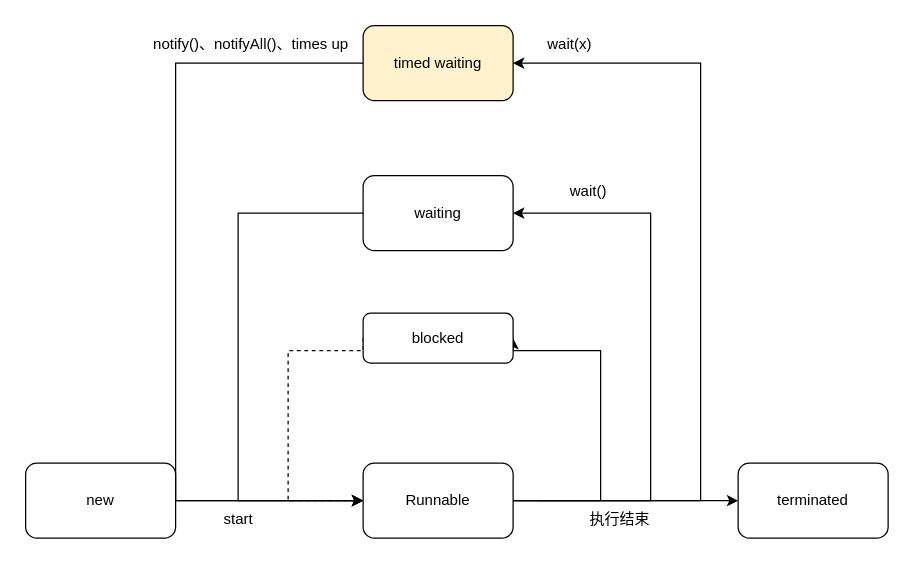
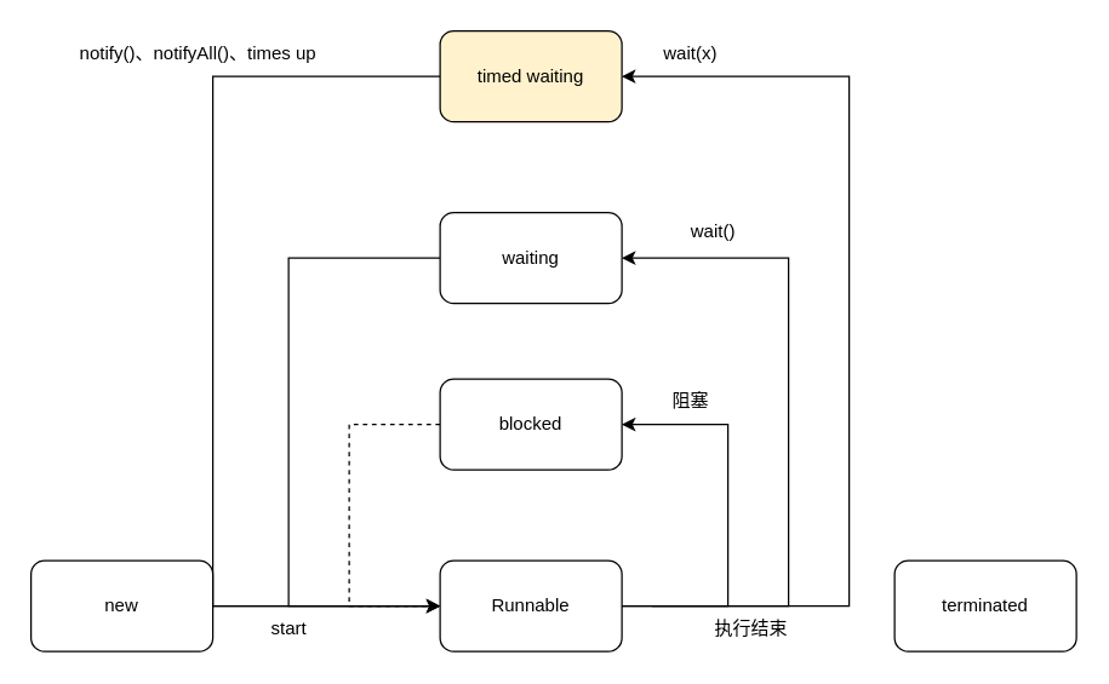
  <mxCell id="0" />
  <mxCell id="1" parent="0" />
  <mxCell id="2" style="edgeStyle=orthogonalEdgeStyle;rounded=0;orthogonalLoop=1;jettySize=auto;html=1;" edge="1" parent="1" source="3" target="8"><mxGeometry relative="1" as="geometry" /></mxCell>
  <mxCell id="3" value="new" style="rounded=1;whiteSpace=wrap;html=1;" vertex="1" parent="1"><mxGeometry x="20" y="370" width="120" height="60" as="geometry" /></mxCell>
- <mxCell id="4" style="edgeStyle=orthogonalEdgeStyle;rounded=0;orthogonalLoop=1;jettySize=auto;html=1;" edge="1" parent="1" source="8" target="9"><mxGeometry relative="1" as="geometry" /></mxCell>
  <mxCell id="5" style="edgeStyle=orthogonalEdgeStyle;rounded=0;orthogonalLoop=1;jettySize=auto;html=1;exitX=1;exitY=0.5;exitDx=0;exitDy=0;entryX=1;entryY=0.5;entryDx=0;entryDy=0;" edge="1" parent="1" target="11"><mxGeometry relative="1" as="geometry"><mxPoint x="430" y="400" as="sourcePoint" /><mxPoint x="430" y="280" as="targetPoint" /><Array as="points"><mxPoint x="480" y="400" /><mxPoint x="480" y="280" /></Array></mxGeometry></mxCell>
  <mxCell id="6" style="edgeStyle=orthogonalEdgeStyle;rounded=0;orthogonalLoop=1;jettySize=auto;html=1;exitX=1;exitY=0.5;exitDx=0;exitDy=0;entryX=1;entryY=0.5;entryDx=0;entryDy=0;" edge="1" parent="1" source="8" target="13"><mxGeometry relative="1" as="geometry"><Array as="points"><mxPoint x="520" y="400" /><mxPoint x="520" y="170" /></Array></mxGeometry></mxCell>
  <mxCell id="7" style="edgeStyle=orthogonalEdgeStyle;rounded=0;orthogonalLoop=1;jettySize=auto;html=1;exitX=1;exitY=0.5;exitDx=0;exitDy=0;entryX=1;entryY=0.5;entryDx=0;entryDy=0;" edge="1" parent="1" source="8" target="15"><mxGeometry relative="1" as="geometry"><Array as="points"><mxPoint x="560" y="400" /><mxPoint x="560" y="50" /></Array></mxGeometry></mxCell>
  <mxCell id="8" value="Runnable" style="rounded=1;whiteSpace=wrap;html=1;" vertex="1" parent="1"><mxGeometry x="290" y="370" width="120" height="60" as="geometry" /></mxCell>
  <mxCell id="9" value="terminated" style="rounded=1;whiteSpace=wrap;html=1;" vertex="1" parent="1"><mxGeometry x="590" y="370" width="120" height="60" as="geometry" /></mxCell>
  <mxCell id="10" style="edgeStyle=orthogonalEdgeStyle;rounded=0;orthogonalLoop=1;jettySize=auto;html=1;exitX=0;exitY=0.5;exitDx=0;exitDy=0;entryX=0;entryY=0.5;entryDx=0;entryDy=0;dashed=1;" edge="1" parent="1" source="11" target="8"><mxGeometry relative="1" as="geometry"><Array as="points"><mxPoint x="230" y="280" /><mxPoint x="230" y="400" /></Array></mxGeometry></mxCell>
- <mxCell id="11" value="blocked" style="rounded=1;whiteSpace=wrap;html=1;" vertex="1" parent="1"><mxGeometry x="290" y="250" width="120" height="40" as="geometry" /></mxCell>
+ <mxCell id="11" value="blocked" style="rounded=1;whiteSpace=wrap;html=1;" vertex="1" parent="1"><mxGeometry x="290" y="250" width="120" height="60" as="geometry" /></mxCell>
  <mxCell id="12" style="edgeStyle=orthogonalEdgeStyle;rounded=0;orthogonalLoop=1;jettySize=auto;html=1;exitX=0;exitY=0.5;exitDx=0;exitDy=0;entryX=0;entryY=0.5;entryDx=0;entryDy=0;" edge="1" parent="1" source="13" target="8"><mxGeometry relative="1" as="geometry"><Array as="points"><mxPoint x="190" y="170" /><mxPoint x="190" y="400" /></Array></mxGeometry></mxCell>
  <mxCell id="13" value="waiting" style="rounded=1;whiteSpace=wrap;html=1;" vertex="1" parent="1"><mxGeometry x="290" y="140" width="120" height="60" as="geometry" /></mxCell>
  <mxCell id="14" style="edgeStyle=orthogonalEdgeStyle;rounded=0;orthogonalLoop=1;jettySize=auto;html=1;exitX=0;exitY=0.5;exitDx=0;exitDy=0;entryX=0;entryY=0.5;entryDx=0;entryDy=0;" edge="1" parent="1" source="15" target="8"><mxGeometry relative="1" as="geometry"><Array as="points"><mxPoint x="140" y="50" /><mxPoint x="140" y="400" /></Array></mxGeometry></mxCell>
  <mxCell id="15" value="timed waiting" style="rounded=1;whiteSpace=wrap;html=1;fillColor=#fff2cc;" vertex="1" parent="1"><mxGeometry x="290" y="20" width="120" height="60" as="geometry" /></mxCell>
  <mxCell id="16" value="start" style="text;html=1;align=center;verticalAlign=middle;resizable=0;points=[];autosize=1;strokeColor=none;fillColor=none;" vertex="1" parent="1"><mxGeometry x="165" y="400" width="50" height="30" as="geometry" /></mxCell>
  <mxCell id="17" value="执行结束" style="text;html=1;align=center;verticalAlign=middle;resizable=0;points=[];autosize=1;strokeColor=none;fillColor=none;" vertex="1" parent="1"><mxGeometry x="460" y="400" width="70" height="30" as="geometry" /></mxCell>
+ <mxCell id="18" value="阻塞" style="text;html=1;align=center;verticalAlign=middle;resizable=0;points=[];autosize=1;strokeColor=none;fillColor=none;" vertex="1" parent="1"><mxGeometry x="430" y="250" width="50" height="30" as="geometry" /></mxCell>
  <mxCell id="19" value="wait()" style="text;html=1;align=center;verticalAlign=middle;resizable=0;points=[];autosize=1;strokeColor=none;fillColor=none;" vertex="1" parent="1"><mxGeometry x="445" y="138" width="50" height="30" as="geometry" /></mxCell>
  <mxCell id="20" value="wait(x)" style="text;html=1;align=center;verticalAlign=middle;resizable=0;points=[];autosize=1;strokeColor=none;fillColor=none;" vertex="1" parent="1"><mxGeometry x="425" y="20" width="60" height="30" as="geometry" /></mxCell>
- <mxCell id="21" value="notify()、notifyAll()、times up" style="text;html=1;align=center;verticalAlign=middle;resizable=0;points=[];autosize=1;strokeColor=none;fillColor=none;" vertex="1" parent="1"><mxGeometry x="110" y="20" width="180" height="30" as="geometry" /></mxCell>
+ <mxCell id="21" value="notify()、notifyAll()、times up" style="text;html=1;align=center;verticalAlign=middle;resizable=0;points=[];autosize=1;strokeColor=none;fillColor=none;" vertex="1" parent="1"><mxGeometry x="40" y="20" width="180" height="30" as="geometry" /></mxCell>
